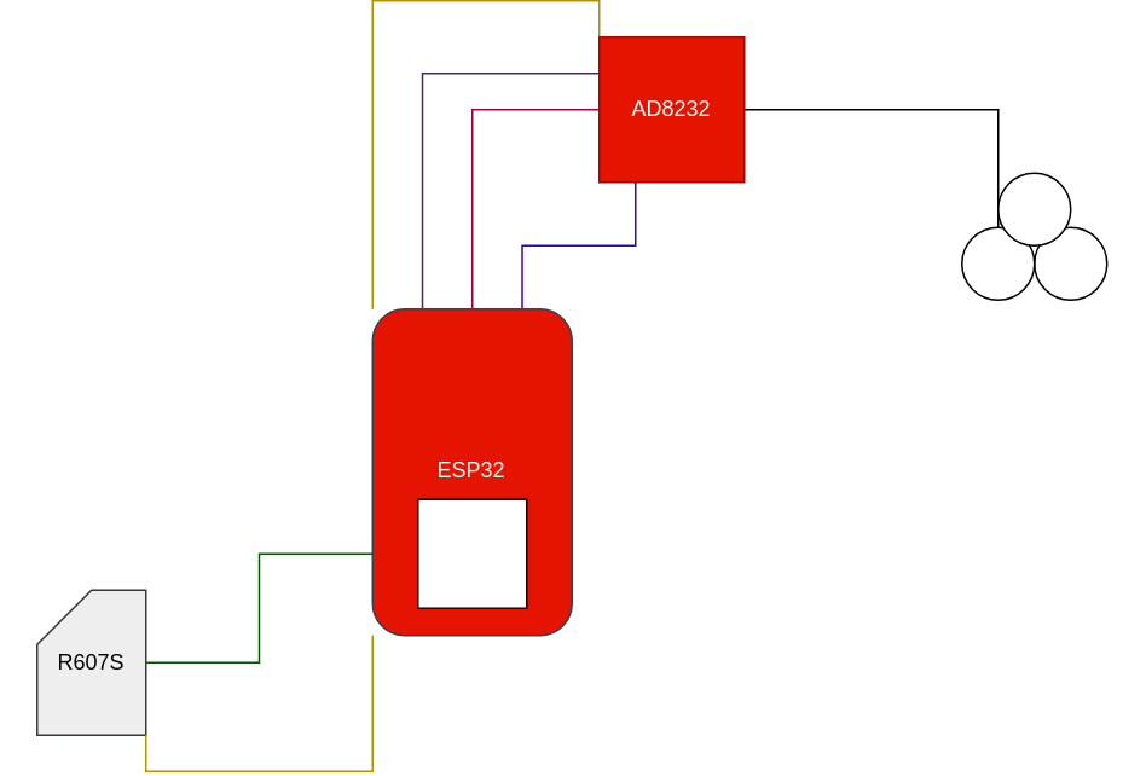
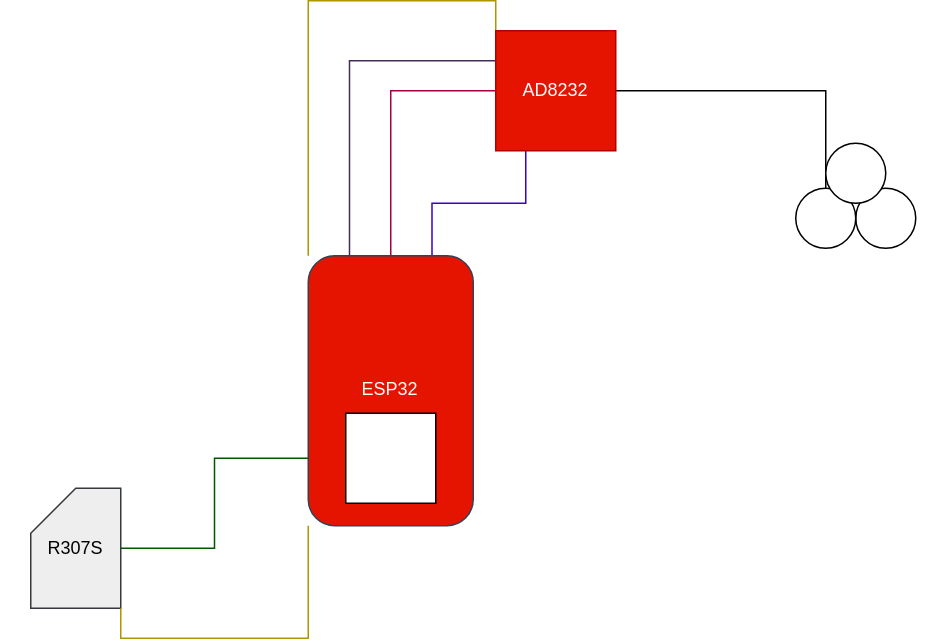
  <mxCell id="0" />
  <mxCell id="1" parent="0" />
  <mxCell id="2" style="edgeStyle=orthogonalEdgeStyle;rounded=0;orthogonalLoop=1;jettySize=auto;html=1;exitX=1;exitY=0.75;exitDx=0;exitDy=0;entryX=0.25;entryY=1;entryDx=0;entryDy=0;endArrow=none;startFill=0;fillColor=#6a00ff;strokeColor=#3700CC;" edge="1" parent="1" source="6" target="8"><mxGeometry relative="1" as="geometry" /></mxCell>
  <mxCell id="3" style="edgeStyle=orthogonalEdgeStyle;rounded=0;orthogonalLoop=1;jettySize=auto;html=1;exitX=1;exitY=0.5;exitDx=0;exitDy=0;entryX=0;entryY=0.5;entryDx=0;entryDy=0;endArrow=none;startFill=0;fillColor=#d80073;strokeColor=#A50040;" edge="1" parent="1" source="6" target="8"><mxGeometry relative="1" as="geometry" /></mxCell>
  <mxCell id="4" style="edgeStyle=orthogonalEdgeStyle;rounded=0;orthogonalLoop=1;jettySize=auto;html=1;exitX=1;exitY=0.25;exitDx=0;exitDy=0;entryX=0;entryY=0.25;entryDx=0;entryDy=0;endArrow=none;startFill=0;fillColor=#76608a;strokeColor=#432D57;" edge="1" parent="1" source="6" target="8"><mxGeometry relative="1" as="geometry" /></mxCell>
  <mxCell id="5" style="edgeStyle=orthogonalEdgeStyle;rounded=0;orthogonalLoop=1;jettySize=auto;html=1;exitX=1;exitY=0;exitDx=0;exitDy=0;entryX=0;entryY=0;entryDx=0;entryDy=0;endArrow=none;startFill=0;fillColor=#e3c800;strokeColor=#B09500;" edge="1" parent="1" source="6" target="8"><mxGeometry relative="1" as="geometry" /></mxCell>
  <mxCell id="6" value="ESP32" style="rounded=1;whiteSpace=wrap;html=1;arcSize=16;rotation=-90;labelPosition=center;verticalLabelPosition=middle;align=center;verticalAlign=middle;textDirection=vertical-rl;fillColor=#e51400;fontColor=#ffffff;strokeColor=#314354;" vertex="1" parent="1"><mxGeometry x="170" y="205" width="180" height="110" as="geometry" /></mxCell>
  <mxCell id="7" style="edgeStyle=orthogonalEdgeStyle;rounded=0;orthogonalLoop=1;jettySize=auto;html=1;exitX=1;exitY=0.5;exitDx=0;exitDy=0;entryX=0.5;entryY=0;entryDx=0;entryDy=0;endArrow=none;startFill=0;" edge="1" parent="1" source="8" target="13"><mxGeometry relative="1" as="geometry" /></mxCell>
  <mxCell id="8" value="AD8232" style="whiteSpace=wrap;html=1;aspect=fixed;fillColor=#e51400;fontColor=#ffffff;strokeColor=#B20000;" vertex="1" parent="1"><mxGeometry x="330" y="20" width="80" height="80" as="geometry" /></mxCell>
  <mxCell id="9" style="edgeStyle=orthogonalEdgeStyle;rounded=0;orthogonalLoop=1;jettySize=auto;html=1;exitX=1;exitY=0.5;exitDx=0;exitDy=0;exitPerimeter=0;entryX=0.25;entryY=0;entryDx=0;entryDy=0;endArrow=none;startFill=0;fillColor=#008a00;strokeColor=#005700;" edge="1" parent="1" source="10" target="6"><mxGeometry relative="1" as="geometry" /></mxCell>
- <mxCell id="10" value="R607S" style="shape=card;whiteSpace=wrap;html=1;fillColor=#eeeeee;strokeColor=#36393d;" vertex="1" parent="1"><mxGeometry x="20" y="325" width="60" height="80" as="geometry" /></mxCell>
+ <mxCell id="10" value="R307S" style="shape=card;whiteSpace=wrap;html=1;fillColor=#eeeeee;strokeColor=#36393d;" vertex="1" parent="1"><mxGeometry x="20" y="325" width="60" height="80" as="geometry" /></mxCell>
  <mxCell id="11" value="" style="whiteSpace=wrap;html=1;aspect=fixed;" vertex="1" parent="1"><mxGeometry x="230" y="275" width="60" height="60" as="geometry" /></mxCell>
  <mxCell id="12" value="" style="ellipse;whiteSpace=wrap;html=1;aspect=fixed;" vertex="1" parent="1"><mxGeometry x="570" y="125" width="40" height="40" as="geometry" /></mxCell>
  <mxCell id="13" value="" style="ellipse;whiteSpace=wrap;html=1;aspect=fixed;" vertex="1" parent="1"><mxGeometry x="530" y="125" width="40" height="40" as="geometry" /></mxCell>
  <mxCell id="14" value="" style="ellipse;whiteSpace=wrap;html=1;aspect=fixed;" vertex="1" parent="1"><mxGeometry x="550" y="95" width="40" height="40" as="geometry" /></mxCell>
  <mxCell id="15" style="edgeStyle=orthogonalEdgeStyle;rounded=0;orthogonalLoop=1;jettySize=auto;html=1;exitX=0;exitY=0;exitDx=0;exitDy=0;entryX=1;entryY=1;entryDx=0;entryDy=0;entryPerimeter=0;strokeColor=#B09500;fillColor=#e3c800;endArrow=none;startFill=0;" edge="1" parent="1" source="6" target="10"><mxGeometry relative="1" as="geometry" /></mxCell>
